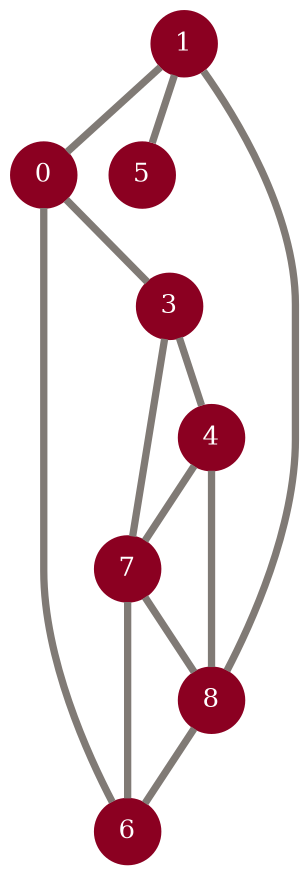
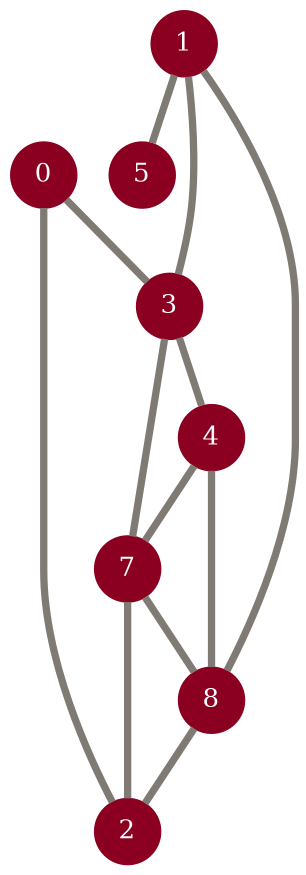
  graph {
    fontname="DejaVu Serif"
    forcelabels=true
    node [color="#8B0021" fontcolor=white fontname="DejaVu Serif" labelfontsize=12 margin=0 shape=circle style=filled]
    edge [color="#807A75" fontname="DejaVu Serif" penwidth=4]
    n1 [label=1 width=0.5]
    n2 [label=0 width=0.5]
    n3 [label=5 width=0.5]
    n4 [label=3 width=0.5]
-   n5 [label=6 width=0.5]
+   n5 [label=2 width=0.5]
    n6 [label=4 width=0.5]
    n7 [label=7 width=0.5]
    n8 [label=8 width=0.5]
-   n1 -- n2
+   n1 -- n4
    n1 -- n3
    n2 -- n4
    n2 -- n5
    n4 -- n6
    n4 -- n7
    n5 -- n7
    n6 -- n7
    n6 -- n8
    n7 -- n8
    n8 -- n1
    n8 -- n5
  }
